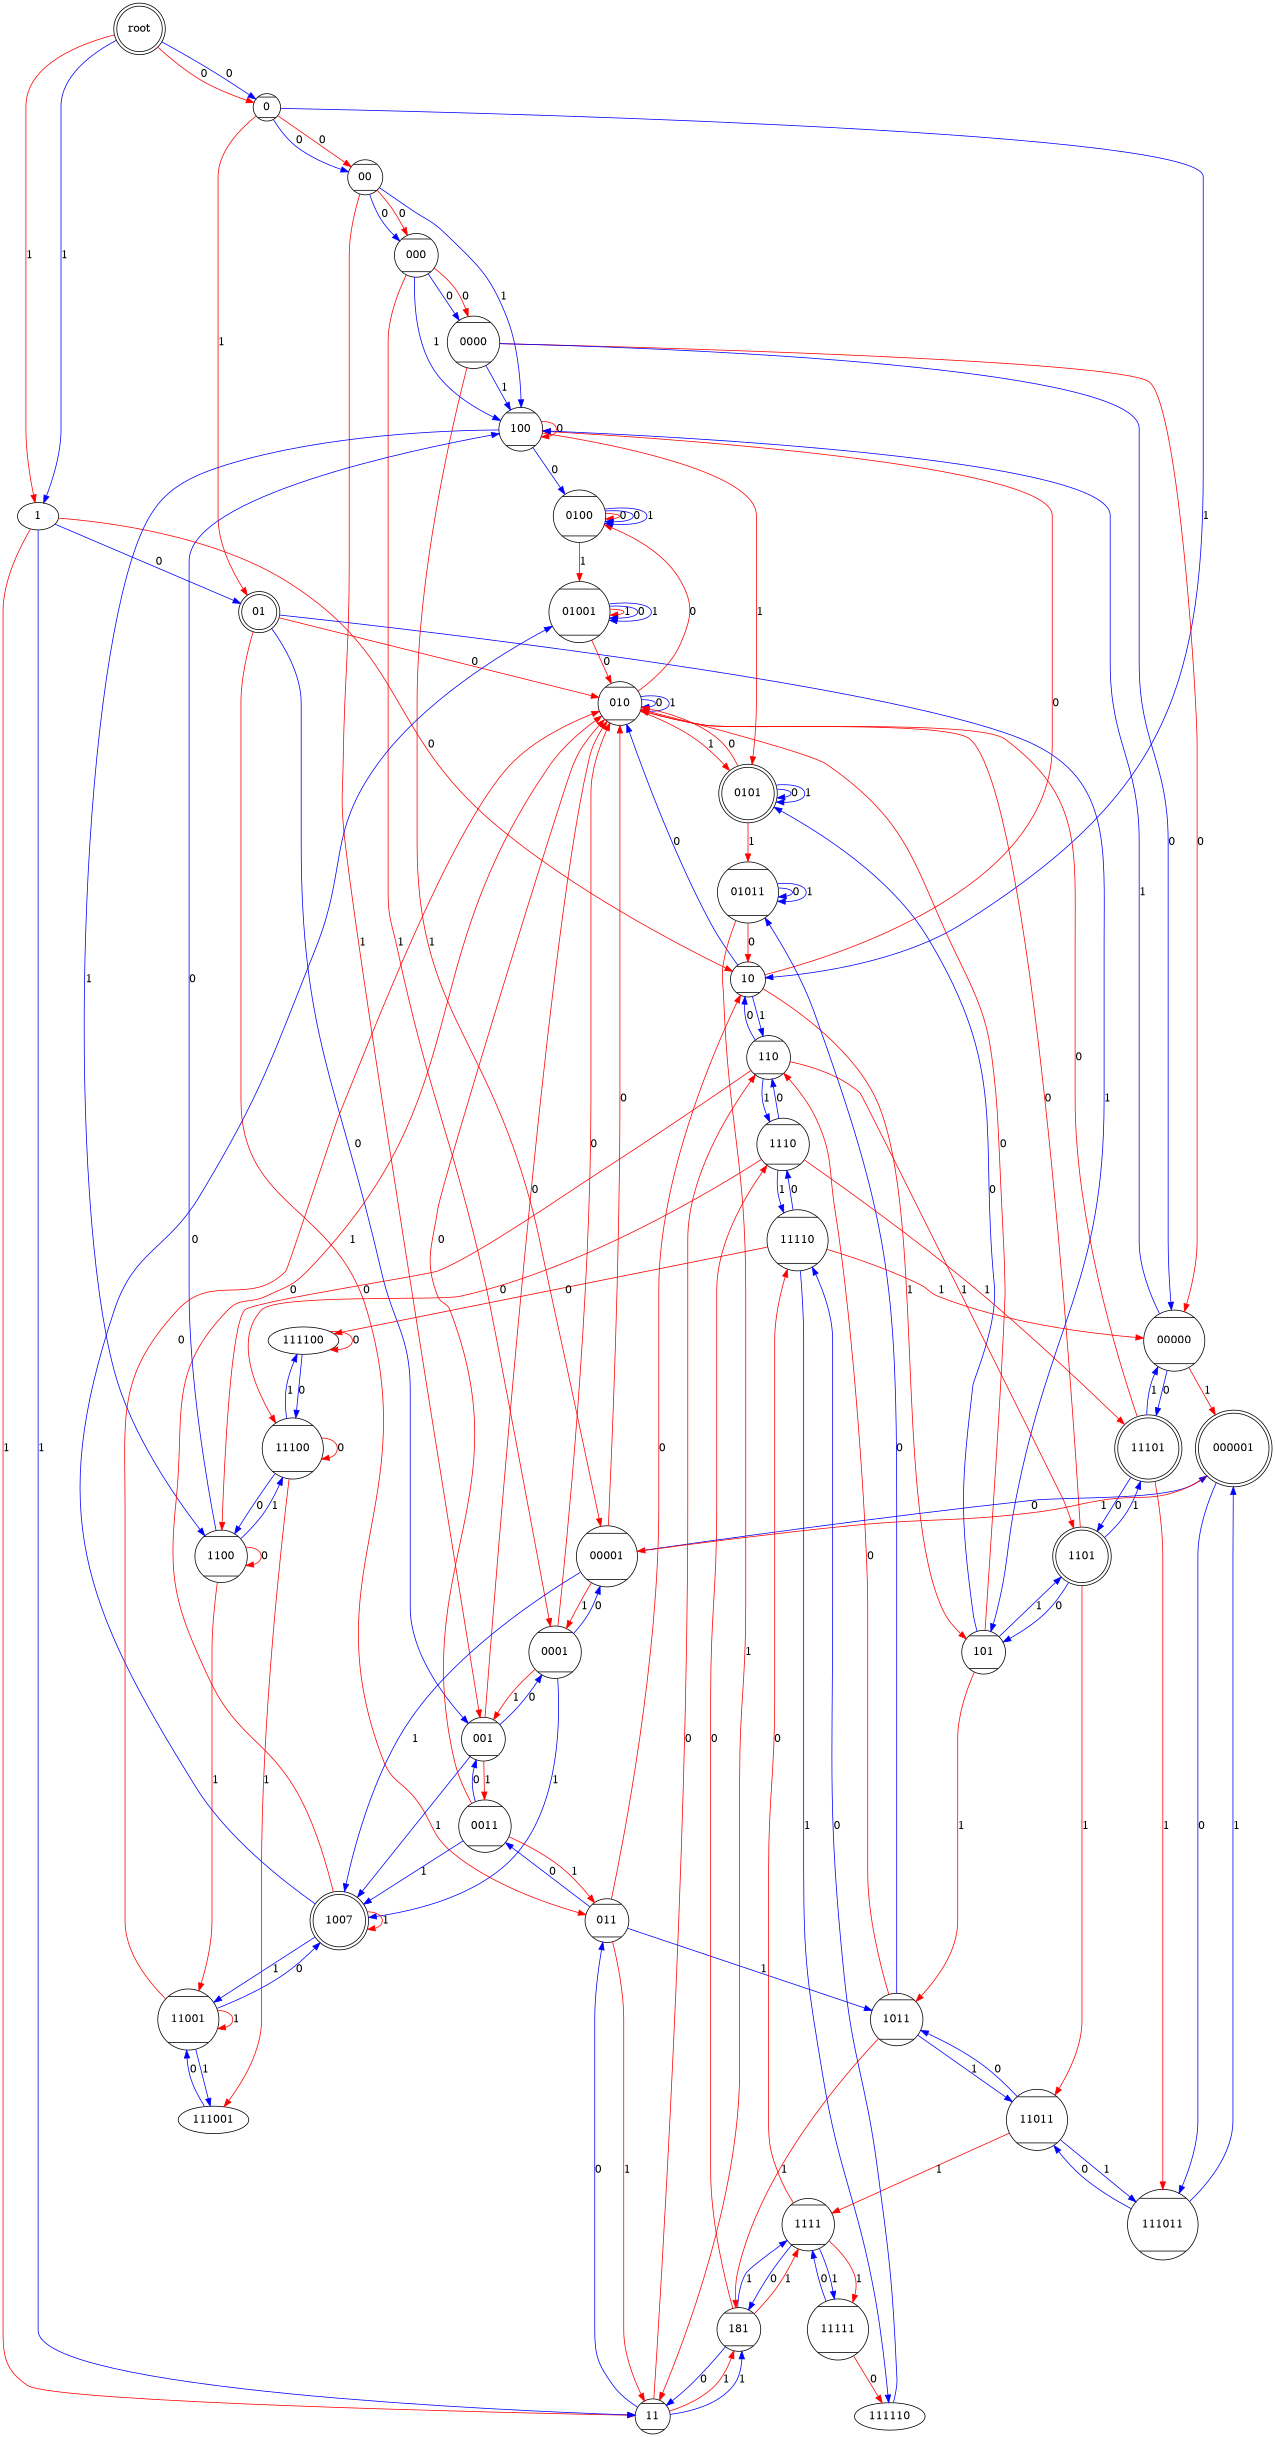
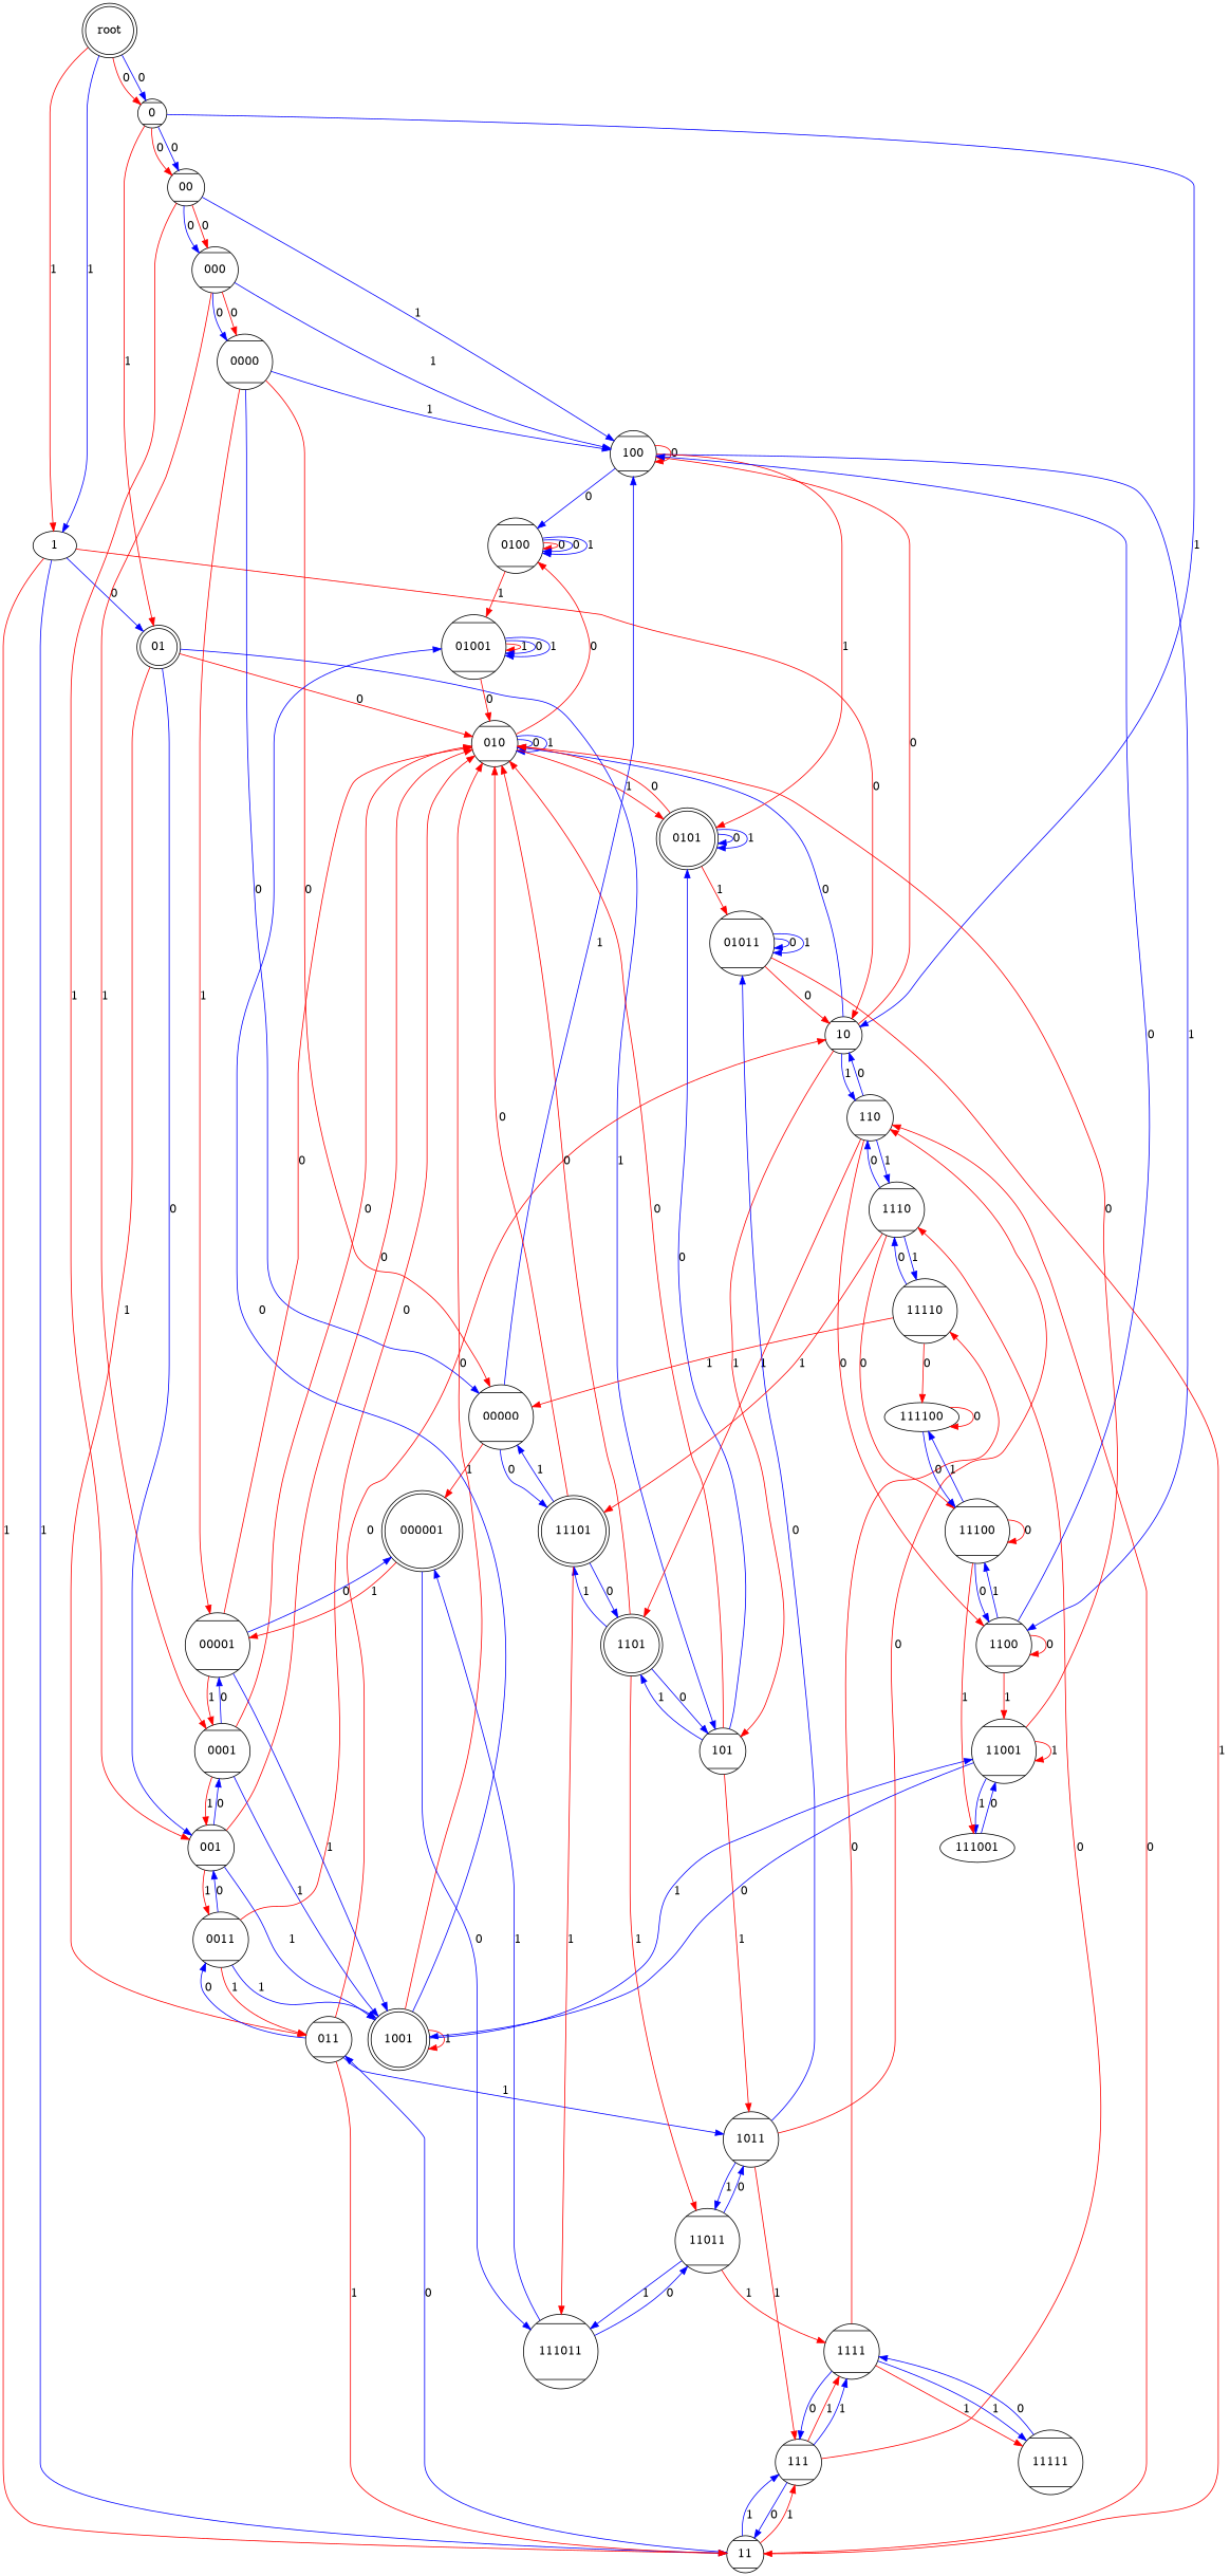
  digraph {
    node [shape=Mcircle]
    edge [color=blue]
    root [shape=doublecircle]
    0
    1 [shape=""]
    00
    01 [shape=doublecircle]
    10
    11
    000
    001
    100
    010
    011
    101
    110
-   111 [label=181]
+   111
    0000
    0001
    0011
-   1001 [shape=doublecircle label=1007]
+   1001 [shape=doublecircle]
    0100
    1100
    0101 [shape=doublecircle]
    1011
    1101 [shape=doublecircle]
    1110
    1111
    00000
    00001
    01001
    11001
    11100
    01011
    11011
    11101 [shape=doublecircle]
    11110
    11111
    000001 [shape=doublecircle]
    111001 [shape=""]
    111100 [shape=""]
    111011
-   111110 [shape=""]
    root -> 0 [color=red label=0]
    root -> 0 [label=0]
    root -> 1 [color=red label=1]
    root -> 1 [label=1]
    0 -> 00 [color=red label=0]
    0 -> 00 [label=0]
    0 -> 01 [color=red label=1]
    0 -> 10 [label=1]
    1 -> 01 [label=0]
    1 -> 10 [color=red label=0]
    1 -> 11 [color=red label=1]
    1 -> 11 [label=1]
    00 -> 000 [color=red label=0]
    00 -> 000 [label=0]
    00 -> 001 [color=red label=1]
    00 -> 100 [label=1]
    01 -> 001 [label=0]
    01 -> 010 [color=red label=0]
    01 -> 011 [color=red label=1]
    01 -> 101 [label=1]
    10 -> 100 [color=red label=0]
    10 -> 010 [label=0]
    10 -> 101 [color=red label=1]
    10 -> 110 [label=1]
    11 -> 011 [label=0]
    11 -> 110 [color=red label=0]
    11 -> 111 [color=red label=1]
    11 -> 111 [label=1]
    000 -> 100 [label=1]
    000 -> 0000 [color=red label=0]
    000 -> 0000 [label=0]
    000 -> 0001 [color=red label=1]
    001 -> 010 [color=red label=0]
    001 -> 0001 [label=0]
    001 -> 0011 [color=red label=1]
    001 -> 1001 [label=1]
    100 -> 100 [color=red label=0]
    100 -> 0100 [label=0]
    100 -> 1100 [label=1]
    100 -> 0101 [color=red label=1]
    010 -> 010 [label=0]
    010 -> 010 [label=1]
    010 -> 0100 [color=red label=0]
    010 -> 0101 [color=red label=1]
    011 -> 10 [color=red label=0]
    011 -> 11 [color=red label=1]
    011 -> 0011 [label=0]
    011 -> 1011 [label=1]
    101 -> 010 [color=red label=0]
    101 -> 0101 [label=0]
    101 -> 1011 [color=red label=1]
    101 -> 1101 [label=1]
    110 -> 10 [label=0]
    110 -> 1100 [color=red label=0]
    110 -> 1101 [color=red label=1]
    110 -> 1110 [label=1]
    111 -> 11 [label=0]
    111 -> 1110 [color=red label=0]
    111 -> 1111 [color=red label=1]
    111 -> 1111 [label=1]
    0000 -> 100 [label=1]
    0000 -> 00000 [color=red label=0]
    0000 -> 00000 [label=0]
    0000 -> 00001 [color=red label=1]
    0001 -> 001 [color=red label=1]
    0001 -> 010 [color=red label=0]
    0001 -> 1001 [label=1]
    0001 -> 00001 [label=0]
    0011 -> 001 [label=0]
    0011 -> 010 [color=red label=0]
    0011 -> 011 [color=red label=1]
    0011 -> 1001 [label=1]
    1001 -> 010 [color=red label=0]
    1001 -> 1001 [color=red label=1]
    1001 -> 01001 [label=0]
    1001 -> 11001 [label=1]
    0100 -> 0100 [color=red label=0]
    0100 -> 0100 [label=0]
    0100 -> 0100 [label=1]
    0100 -> 01001 [color=red label=1]
    1100 -> 100 [label=0]
    1100 -> 1100 [color=red label=0]
    1100 -> 11001 [color=red label=1]
    1100 -> 11100 [label=1]
    0101 -> 010 [color=red label=0]
    0101 -> 0101 [label=0]
    0101 -> 0101 [label=1]
    0101 -> 01011 [color=red label=1]
    1011 -> 110 [color=red label=0]
    1011 -> 111 [color=red label=1]
    1011 -> 01011 [label=0]
    1011 -> 11011 [label=1]
    1101 -> 010 [color=red label=0]
    1101 -> 101 [label=0]
    1101 -> 11011 [color=red label=1]
    1101 -> 11101 [label=1]
    1110 -> 110 [label=0]
    1110 -> 11100 [color=red label=0]
    1110 -> 11101 [color=red label=1]
    1110 -> 11110 [label=1]
    1111 -> 111 [label=0]
    1111 -> 11110 [color=red label=0]
    1111 -> 11111 [color=red label=1]
    1111 -> 11111 [label=1]
    00000 -> 100 [label=1]
    00000 -> 11101 [label=0]
    00000 -> 000001 [color=red label=1]
    00001 -> 010 [color=red label=0]
    00001 -> 0001 [color=red label=1]
    00001 -> 1001 [label=1]
    00001 -> 000001 [label=0]
    01001 -> 010 [color=red label=0]
    01001 -> 01001 [color=red label=1]
    01001 -> 01001 [label=0]
    01001 -> 01001 [label=1]
    11001 -> 010 [color=red label=0]
    11001 -> 1001 [label=0]
    11001 -> 11001 [color=red label=1]
    11001 -> 111001 [label=1]
    11100 -> 1100 [label=0]
    11100 -> 11100 [color=red label=0]
    11100 -> 111001 [color=red label=1]
    11100 -> 111100 [label=1]
    01011 -> 10 [color=red label=0]
    01011 -> 11 [color=red label=1]
    01011 -> 01011 [label=0]
    01011 -> 01011 [label=1]
    11011 -> 1011 [label=0]
    11011 -> 1111 [color=red label=1]
    11011 -> 111011 [label=1]
    11101 -> 010 [color=red label=0]
    11101 -> 1101 [label=0]
    11101 -> 00000 [label=1]
    11101 -> 111011 [color=red label=1]
    11110 -> 1110 [label=0]
    11110 -> 00000 [color=red label=1]
    11110 -> 111100 [color=red label=0]
-   11110 -> 111110 [label=1]
    11111 -> 1111 [label=0]
-   11111 -> 111110 [color=red label=0]
    000001 -> 00001 [color=red label=1]
    000001 -> 111011 [label=0]
    111001 -> 11001 [label=0]
    111100 -> 11100 [label=0]
    111100 -> 111100 [color=red label=0]
    111011 -> 11011 [label=0]
    111011 -> 000001 [label=1]
-   111110 -> 11110 [label=0]
  }
